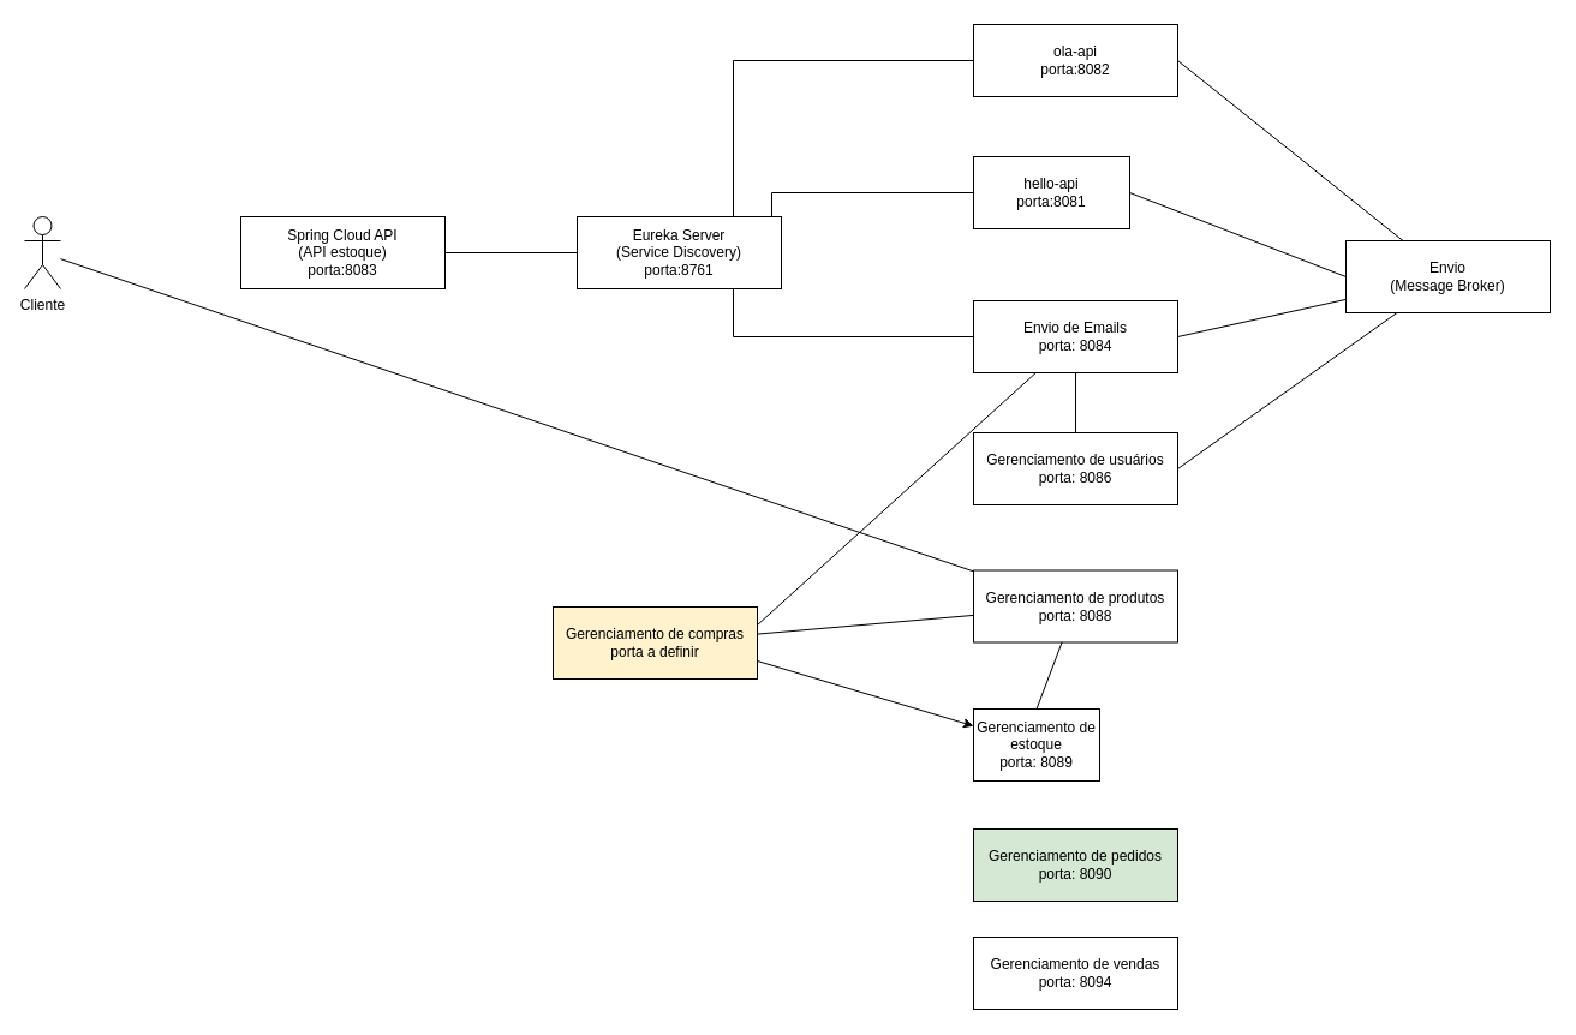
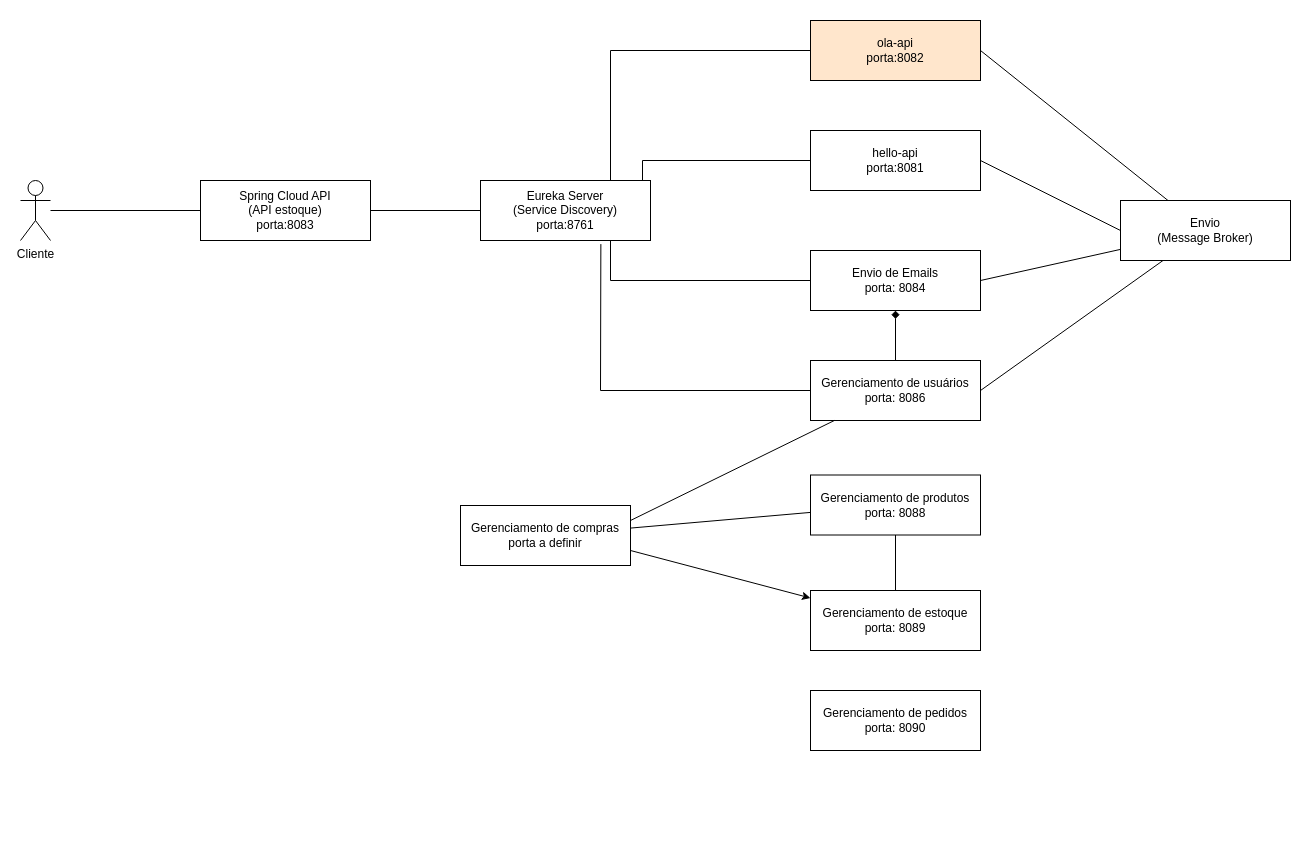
  <mxCell id="0" />
  <mxCell id="1" parent="0" />
  <mxCell id="2" value="&lt;div&gt;Spring Cloud API&lt;/div&gt;(API estoque)&lt;div&gt;porta:8083&lt;/div&gt;" style="rounded=0;whiteSpace=wrap;html=1;" parent="1" vertex="1"><mxGeometry x="200" y="180" width="170" height="60" as="geometry" /></mxCell>
  <mxCell id="3" value="Eureka Server&lt;div&gt;(Service Discovery)&lt;/div&gt;&lt;div&gt;porta:8761&lt;/div&gt;" style="rounded=0;whiteSpace=wrap;html=1;" parent="1" vertex="1"><mxGeometry x="480" y="180" width="170" height="60" as="geometry" /></mxCell>
- <mxCell id="4" value="ola-api&lt;div&gt;porta:8082&lt;/div&gt;" style="rounded=0;whiteSpace=wrap;html=1;" parent="1" vertex="1"><mxGeometry x="810" y="20" width="170" height="60" as="geometry" /></mxCell>
- <mxCell id="5" value="hello-api&lt;div&gt;porta:8081&lt;/div&gt;" style="rounded=0;whiteSpace=wrap;html=1;" parent="1" vertex="1"><mxGeometry x="810" y="130" width="130" height="60" as="geometry" /></mxCell>
+ <mxCell id="4" value="ola-api&lt;div&gt;porta:8082&lt;/div&gt;" style="rounded=0;whiteSpace=wrap;html=1;fillColor=#ffe6cc;" parent="1" vertex="1"><mxGeometry x="810" y="20" width="170" height="60" as="geometry" /></mxCell>
+ <mxCell id="5" value="hello-api&lt;div&gt;porta:8081&lt;/div&gt;" style="rounded=0;whiteSpace=wrap;html=1;" parent="1" vertex="1"><mxGeometry x="810" y="130" width="170" height="60" as="geometry" /></mxCell>
  <mxCell id="6" value="Envio de Emails&lt;div&gt;porta: 8084&lt;/div&gt;" style="rounded=0;whiteSpace=wrap;html=1;" parent="1" vertex="1"><mxGeometry x="810" y="250" width="170" height="60" as="geometry" /></mxCell>
  <mxCell id="7" value="Cliente" style="shape=umlActor;verticalLabelPosition=bottom;verticalAlign=top;html=1;outlineConnect=0;" parent="1" vertex="1"><mxGeometry x="20" y="180" width="30" height="60" as="geometry" /></mxCell>
  <mxCell id="8" value="Gerenciamento de usuários&lt;div&gt;porta: 8086&lt;/div&gt;" style="rounded=0;whiteSpace=wrap;html=1;" parent="1" vertex="1"><mxGeometry x="810" y="360" width="170" height="60" as="geometry" /></mxCell>
  <mxCell id="9" value="" style="endArrow=none;html=1;rounded=0;entryX=0;entryY=0.5;entryDx=0;entryDy=0;" parent="1" target="4" edge="1"><mxGeometry width="50" height="50" relative="1" as="geometry"><mxPoint x="610" y="180" as="sourcePoint" /><mxPoint x="660" y="190" as="targetPoint" /><Array as="points"><mxPoint x="610" y="50" /></Array></mxGeometry></mxCell>
  <mxCell id="10" value="" style="endArrow=none;html=1;rounded=0;entryX=0;entryY=0.5;entryDx=0;entryDy=0;" parent="1" target="5" edge="1"><mxGeometry width="50" height="50" relative="1" as="geometry"><mxPoint x="642" y="180" as="sourcePoint" /><mxPoint x="660" y="190" as="targetPoint" /><Array as="points"><mxPoint x="642" y="160" /></Array></mxGeometry></mxCell>
  <mxCell id="11" value="" style="endArrow=none;html=1;rounded=0;entryX=0;entryY=0.5;entryDx=0;entryDy=0;" parent="1" target="6" edge="1"><mxGeometry width="50" height="50" relative="1" as="geometry"><mxPoint x="610" y="240" as="sourcePoint" /><mxPoint x="610" y="320" as="targetPoint" /><Array as="points"><mxPoint x="610" y="280" /></Array></mxGeometry></mxCell>
+ <mxCell id="12" value="" style="endArrow=none;html=1;rounded=0;entryX=0.708;entryY=1.06;entryDx=0;entryDy=0;entryPerimeter=0;exitX=0;exitY=0.5;exitDx=0;exitDy=0;" parent="1" source="8" target="3" edge="1"><mxGeometry width="50" height="50" relative="1" as="geometry"><mxPoint x="610" y="340" as="sourcePoint" /><mxPoint x="660" y="290" as="targetPoint" /><Array as="points"><mxPoint x="600" y="390" /></Array></mxGeometry></mxCell>
  <mxCell id="13" value="Envio&lt;div&gt;(Message Broker)&lt;/div&gt;" style="rounded=0;whiteSpace=wrap;html=1;" parent="1" vertex="1"><mxGeometry x="1120" y="200" width="170" height="60" as="geometry" /></mxCell>
  <mxCell id="14" value="" style="endArrow=none;html=1;rounded=0;entryX=1;entryY=0.5;entryDx=0;entryDy=0;" parent="1" source="13" target="4" edge="1"><mxGeometry width="50" height="50" relative="1" as="geometry"><mxPoint x="610" y="340" as="sourcePoint" /><mxPoint x="660" y="290" as="targetPoint" /></mxGeometry></mxCell>
  <mxCell id="15" value="" style="endArrow=none;html=1;rounded=0;entryX=1;entryY=0.5;entryDx=0;entryDy=0;exitX=0;exitY=0.5;exitDx=0;exitDy=0;" parent="1" source="13" target="5" edge="1"><mxGeometry width="50" height="50" relative="1" as="geometry"><mxPoint x="700" y="340" as="sourcePoint" /><mxPoint x="750" y="290" as="targetPoint" /></mxGeometry></mxCell>
  <mxCell id="16" value="" style="endArrow=none;html=1;rounded=0;exitX=1;exitY=0.5;exitDx=0;exitDy=0;" parent="1" source="6" target="13" edge="1"><mxGeometry width="50" height="50" relative="1" as="geometry"><mxPoint x="950" y="280" as="sourcePoint" /><mxPoint x="750" y="290" as="targetPoint" /></mxGeometry></mxCell>
  <mxCell id="17" value="" style="endArrow=none;html=1;rounded=0;entryX=0.25;entryY=1;entryDx=0;entryDy=0;exitX=1;exitY=0.5;exitDx=0;exitDy=0;" parent="1" source="8" target="13" edge="1"><mxGeometry width="50" height="50" relative="1" as="geometry"><mxPoint x="700" y="340" as="sourcePoint" /><mxPoint x="750" y="290" as="targetPoint" /></mxGeometry></mxCell>
  <mxCell id="18" value="" style="endArrow=none;html=1;rounded=0;entryX=1;entryY=0.5;entryDx=0;entryDy=0;" parent="1" source="3" target="2" edge="1"><mxGeometry width="50" height="50" relative="1" as="geometry"><mxPoint x="700" y="340" as="sourcePoint" /><mxPoint x="750" y="290" as="targetPoint" /></mxGeometry></mxCell>
- <mxCell id="19" value="" style="endArrow=none;html=1;rounded=0;" parent="1" source="7" target="21" edge="1"><mxGeometry width="50" height="50" relative="1" as="geometry"><mxPoint x="700" y="340" as="sourcePoint" /><mxPoint x="750" y="290" as="targetPoint" /></mxGeometry></mxCell>
- <mxCell id="20" value="" style="endArrow=none;html=1;rounded=0;entryX=0.5;entryY=1;entryDx=0;entryDy=0;exitX=0.5;exitY=0;exitDx=0;exitDy=0;" parent="1" source="8" target="6" edge="1"><mxGeometry width="50" height="50" relative="1" as="geometry"><mxPoint x="440" y="290" as="sourcePoint" /><mxPoint x="490" y="240" as="targetPoint" /></mxGeometry></mxCell>
+ <mxCell id="19" value="" style="endArrow=none;html=1;rounded=0;entryX=0;entryY=0.5;entryDx=0;entryDy=0;" parent="1" source="7" target="2" edge="1"><mxGeometry width="50" height="50" relative="1" as="geometry"><mxPoint x="700" y="340" as="sourcePoint" /><mxPoint x="750" y="290" as="targetPoint" /></mxGeometry></mxCell>
+ <mxCell id="20" value="" style="endArrow=diamond;html=1;rounded=0;entryX=0.5;entryY=1;entryDx=0;entryDy=0;exitX=0.5;exitY=0;exitDx=0;exitDy=0;" parent="1" source="8" target="6" edge="1"><mxGeometry width="50" height="50" relative="1" as="geometry"><mxPoint x="440" y="290" as="sourcePoint" /><mxPoint x="490" y="240" as="targetPoint" /></mxGeometry></mxCell>
  <mxCell id="21" value="Gerenciamento de produtos&lt;div&gt;porta: 8088&lt;/div&gt;" style="rounded=0;whiteSpace=wrap;html=1;" parent="1" vertex="1"><mxGeometry x="810" y="474.5" width="170" height="60" as="geometry" /></mxCell>
- <mxCell id="22" value="Gerenciamento de estoque&lt;div&gt;porta: 8089&lt;/div&gt;" style="rounded=0;whiteSpace=wrap;html=1;" parent="1" vertex="1"><mxGeometry x="810" y="590" width="105" height="60" as="geometry" /></mxCell>
- <mxCell id="23" value="Gerenciamento de compras&lt;div&gt;porta a definir&lt;/div&gt;" style="rounded=0;whiteSpace=wrap;html=1;fillColor=#fff2cc;" parent="1" vertex="1"><mxGeometry x="460" y="505" width="170" height="60" as="geometry" /></mxCell>
- <mxCell id="24" value="" style="endArrow=none;html=1;rounded=0;exitX=1;exitY=0.25;exitDx=0;exitDy=0;" parent="1" source="23" target="6" edge="1"><mxGeometry width="50" height="50" relative="1" as="geometry"><mxPoint x="570" y="410" as="sourcePoint" /><mxPoint x="620" y="360" as="targetPoint" /></mxGeometry></mxCell>
+ <mxCell id="22" value="Gerenciamento de estoque&lt;div&gt;porta: 8089&lt;/div&gt;" style="rounded=0;whiteSpace=wrap;html=1;" parent="1" vertex="1"><mxGeometry x="810" y="590" width="170" height="60" as="geometry" /></mxCell>
+ <mxCell id="23" value="Gerenciamento de compras&lt;div&gt;porta a definir&lt;/div&gt;" style="rounded=0;whiteSpace=wrap;html=1;" parent="1" vertex="1"><mxGeometry x="460" y="505" width="170" height="60" as="geometry" /></mxCell>
+ <mxCell id="24" value="" style="endArrow=none;html=1;rounded=0;exitX=1;exitY=0.25;exitDx=0;exitDy=0;" parent="1" source="23" target="8" edge="1"><mxGeometry width="50" height="50" relative="1" as="geometry"><mxPoint x="570" y="410" as="sourcePoint" /><mxPoint x="620" y="360" as="targetPoint" /></mxGeometry></mxCell>
  <mxCell id="25" value="" style="endArrow=none;html=1;rounded=0;" parent="1" source="23" target="21" edge="1"><mxGeometry width="50" height="50" relative="1" as="geometry"><mxPoint x="640" y="530" as="sourcePoint" /><mxPoint x="844" y="430" as="targetPoint" /></mxGeometry></mxCell>
  <mxCell id="26" value="" style="endArrow=classic;html=1;rounded=0;exitX=1;exitY=0.75;exitDx=0;exitDy=0;" parent="1" source="23" target="22" edge="1"><mxGeometry width="50" height="50" relative="1" as="geometry"><mxPoint x="640" y="538" as="sourcePoint" /><mxPoint x="820" y="522" as="targetPoint" /></mxGeometry></mxCell>
  <mxCell id="27" value="" style="endArrow=none;html=1;rounded=0;exitX=0.5;exitY=0;exitDx=0;exitDy=0;" parent="1" source="22" target="21" edge="1"><mxGeometry width="50" height="50" relative="1" as="geometry"><mxPoint x="770" y="590" as="sourcePoint" /><mxPoint x="820" y="540" as="targetPoint" /></mxGeometry></mxCell>
- <mxCell id="28" value="Gerenciamento de pedidos&lt;div&gt;porta: 8090&lt;/div&gt;" style="rounded=0;whiteSpace=wrap;html=1;fillColor=#d5e8d4;" vertex="1" parent="1"><mxGeometry x="810" y="690" width="170" height="60" as="geometry" /></mxCell>
- <mxCell id="29" value="Gerenciamento de vendas&lt;div&gt;&lt;div&gt;&lt;div&gt;porta: 8094&lt;/div&gt;&lt;/div&gt;&lt;/div&gt;" style="rounded=0;whiteSpace=wrap;html=1;" vertex="1" parent="1"><mxGeometry x="810" y="780" width="170" height="60" as="geometry" /></mxCell>
+ <mxCell id="28" value="Gerenciamento de pedidos&lt;div&gt;porta: 8090&lt;/div&gt;" style="rounded=0;whiteSpace=wrap;html=1;" vertex="1" parent="1"><mxGeometry x="810" y="690" width="170" height="60" as="geometry" /></mxCell>
